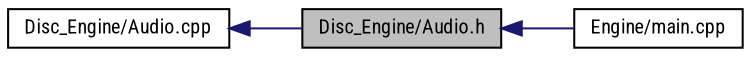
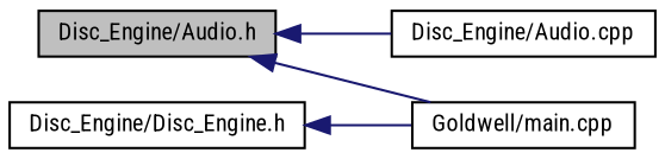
  digraph {
    fontname="Roboto Condensed"
    rankdir=LR
    node [color=black fillcolor=white fontname="Roboto Condensed" fontsize=10 shape=record style=filled]
    edge [color=midnightblue dir=back fontname="Roboto Condensed" fontsize=10 labelfontname=Helvetica labelfontsize=10 style=solid]
    n1 [fillcolor=grey75 fontcolor=black height=0.2 label="Disc_Engine/Audio.h" width=0.4]
    n2 [height=0.2 label="Disc_Engine/Audio.cpp" width=0.4]
-   n3 [height=0.2 label="Engine/main.cpp" width=0.4]
-   n2 -> n1
+   n3 [height=0.2 label="Goldwell/main.cpp" width=0.4]
+   n4 [height=0.2 label="Disc_Engine/Disc_Engine.h" width=0.4]
+   n1 -> n2
    n1 -> n3
+   n4 -> n3
  }
